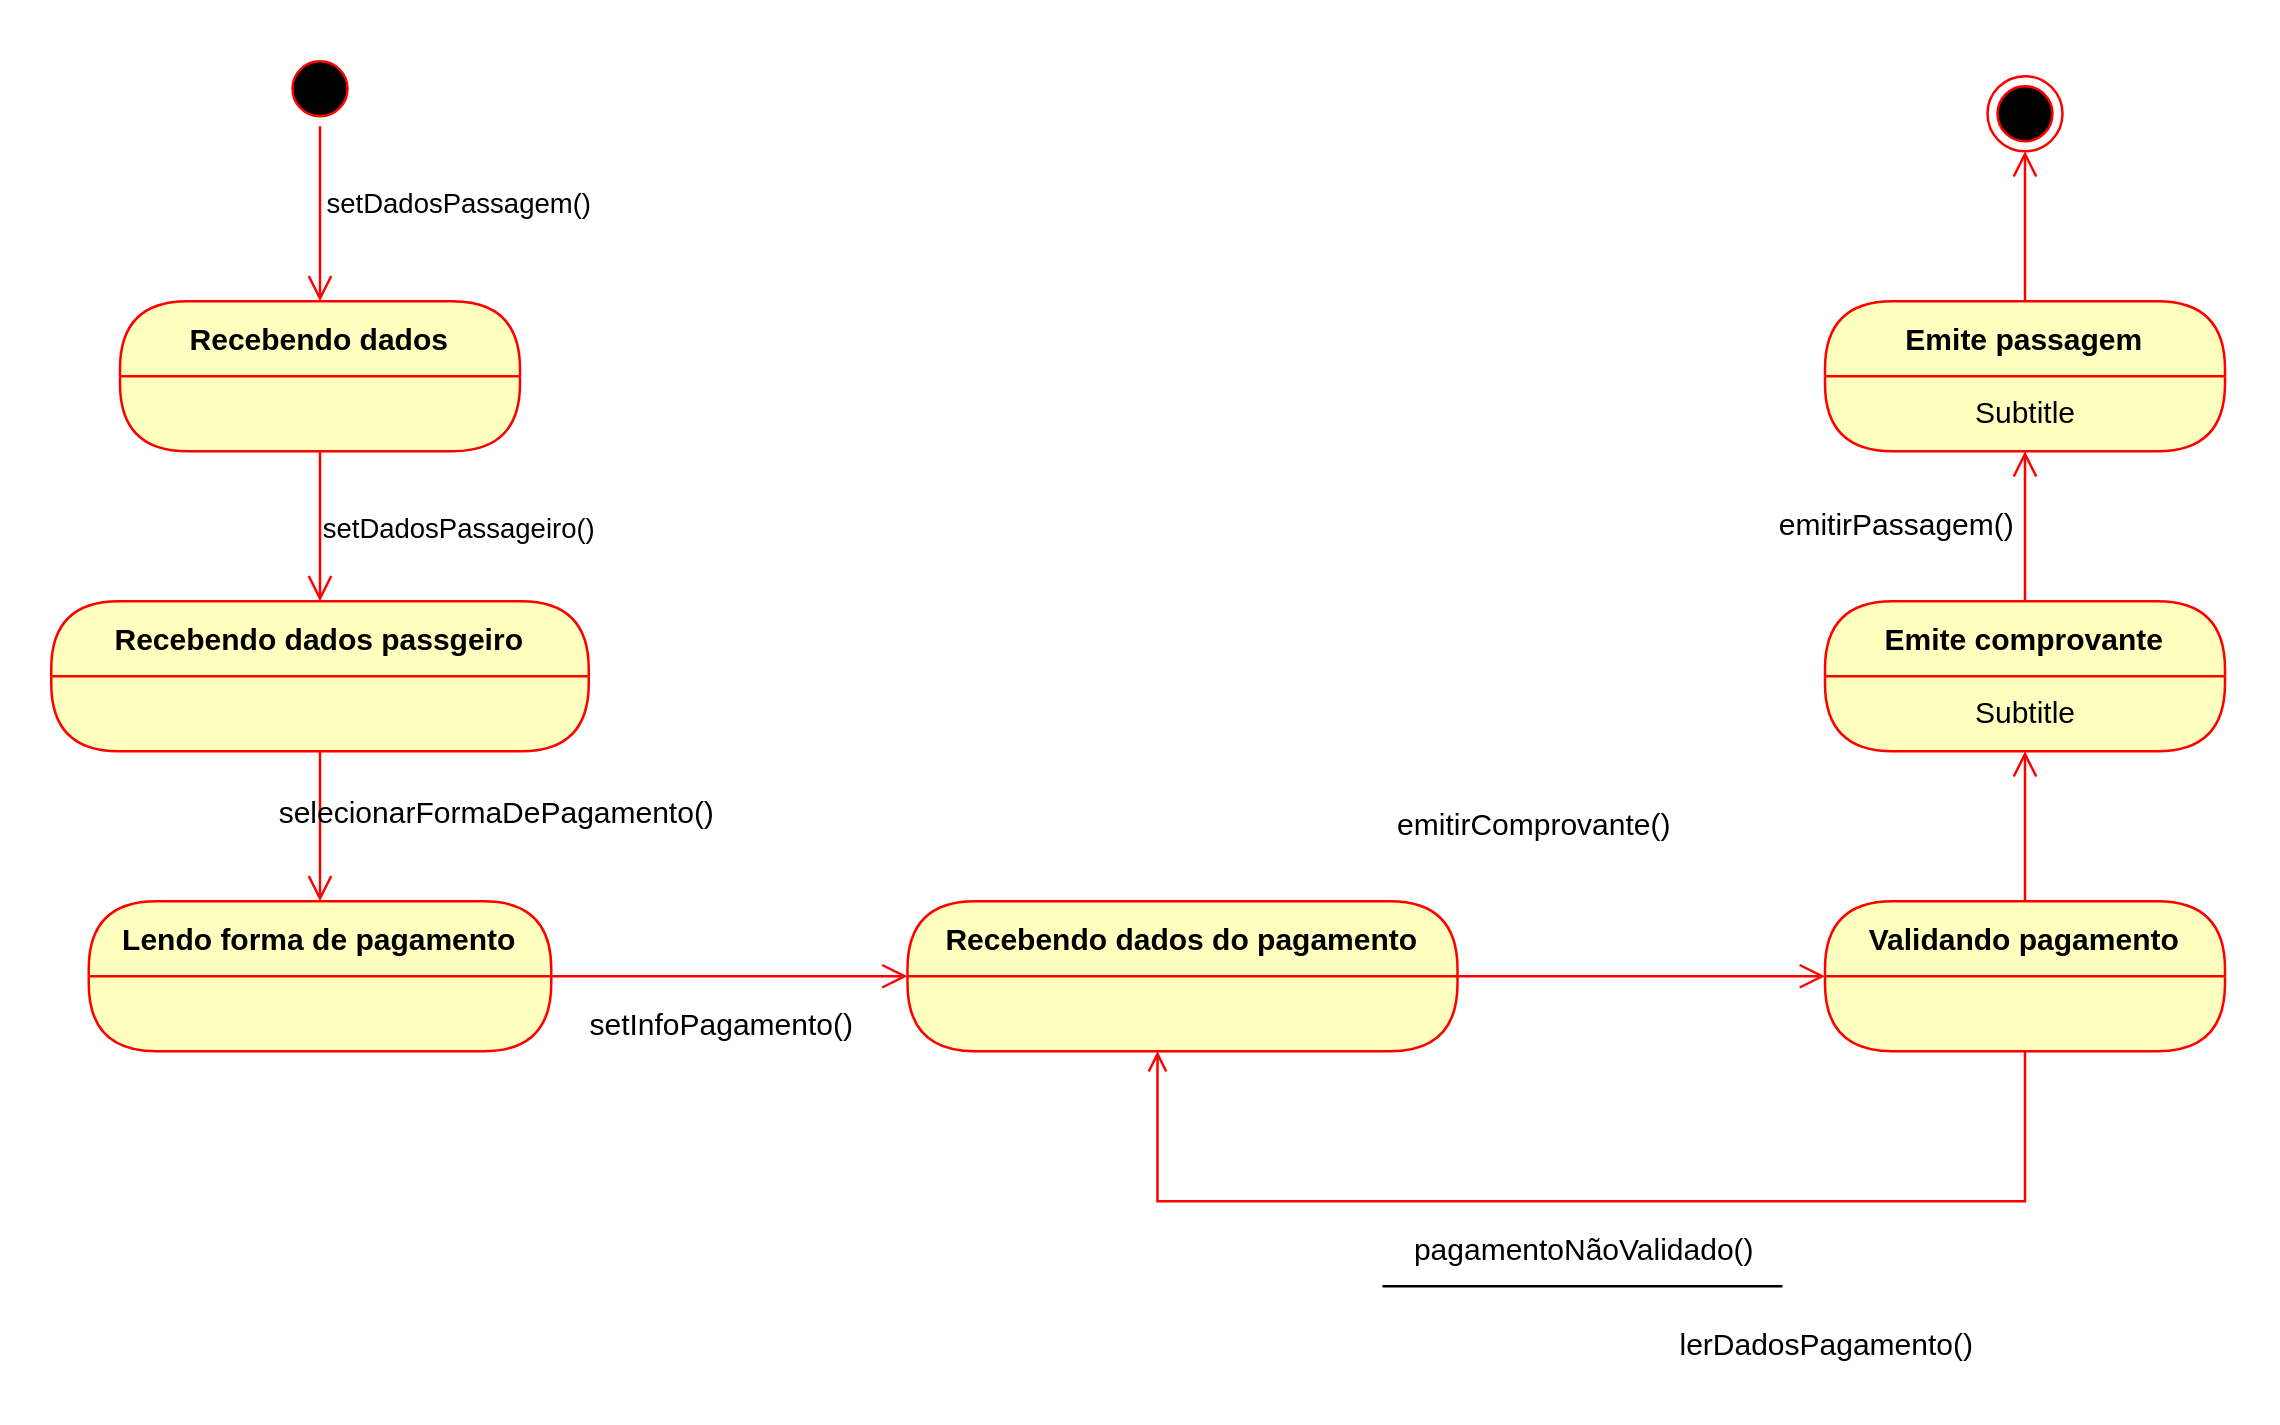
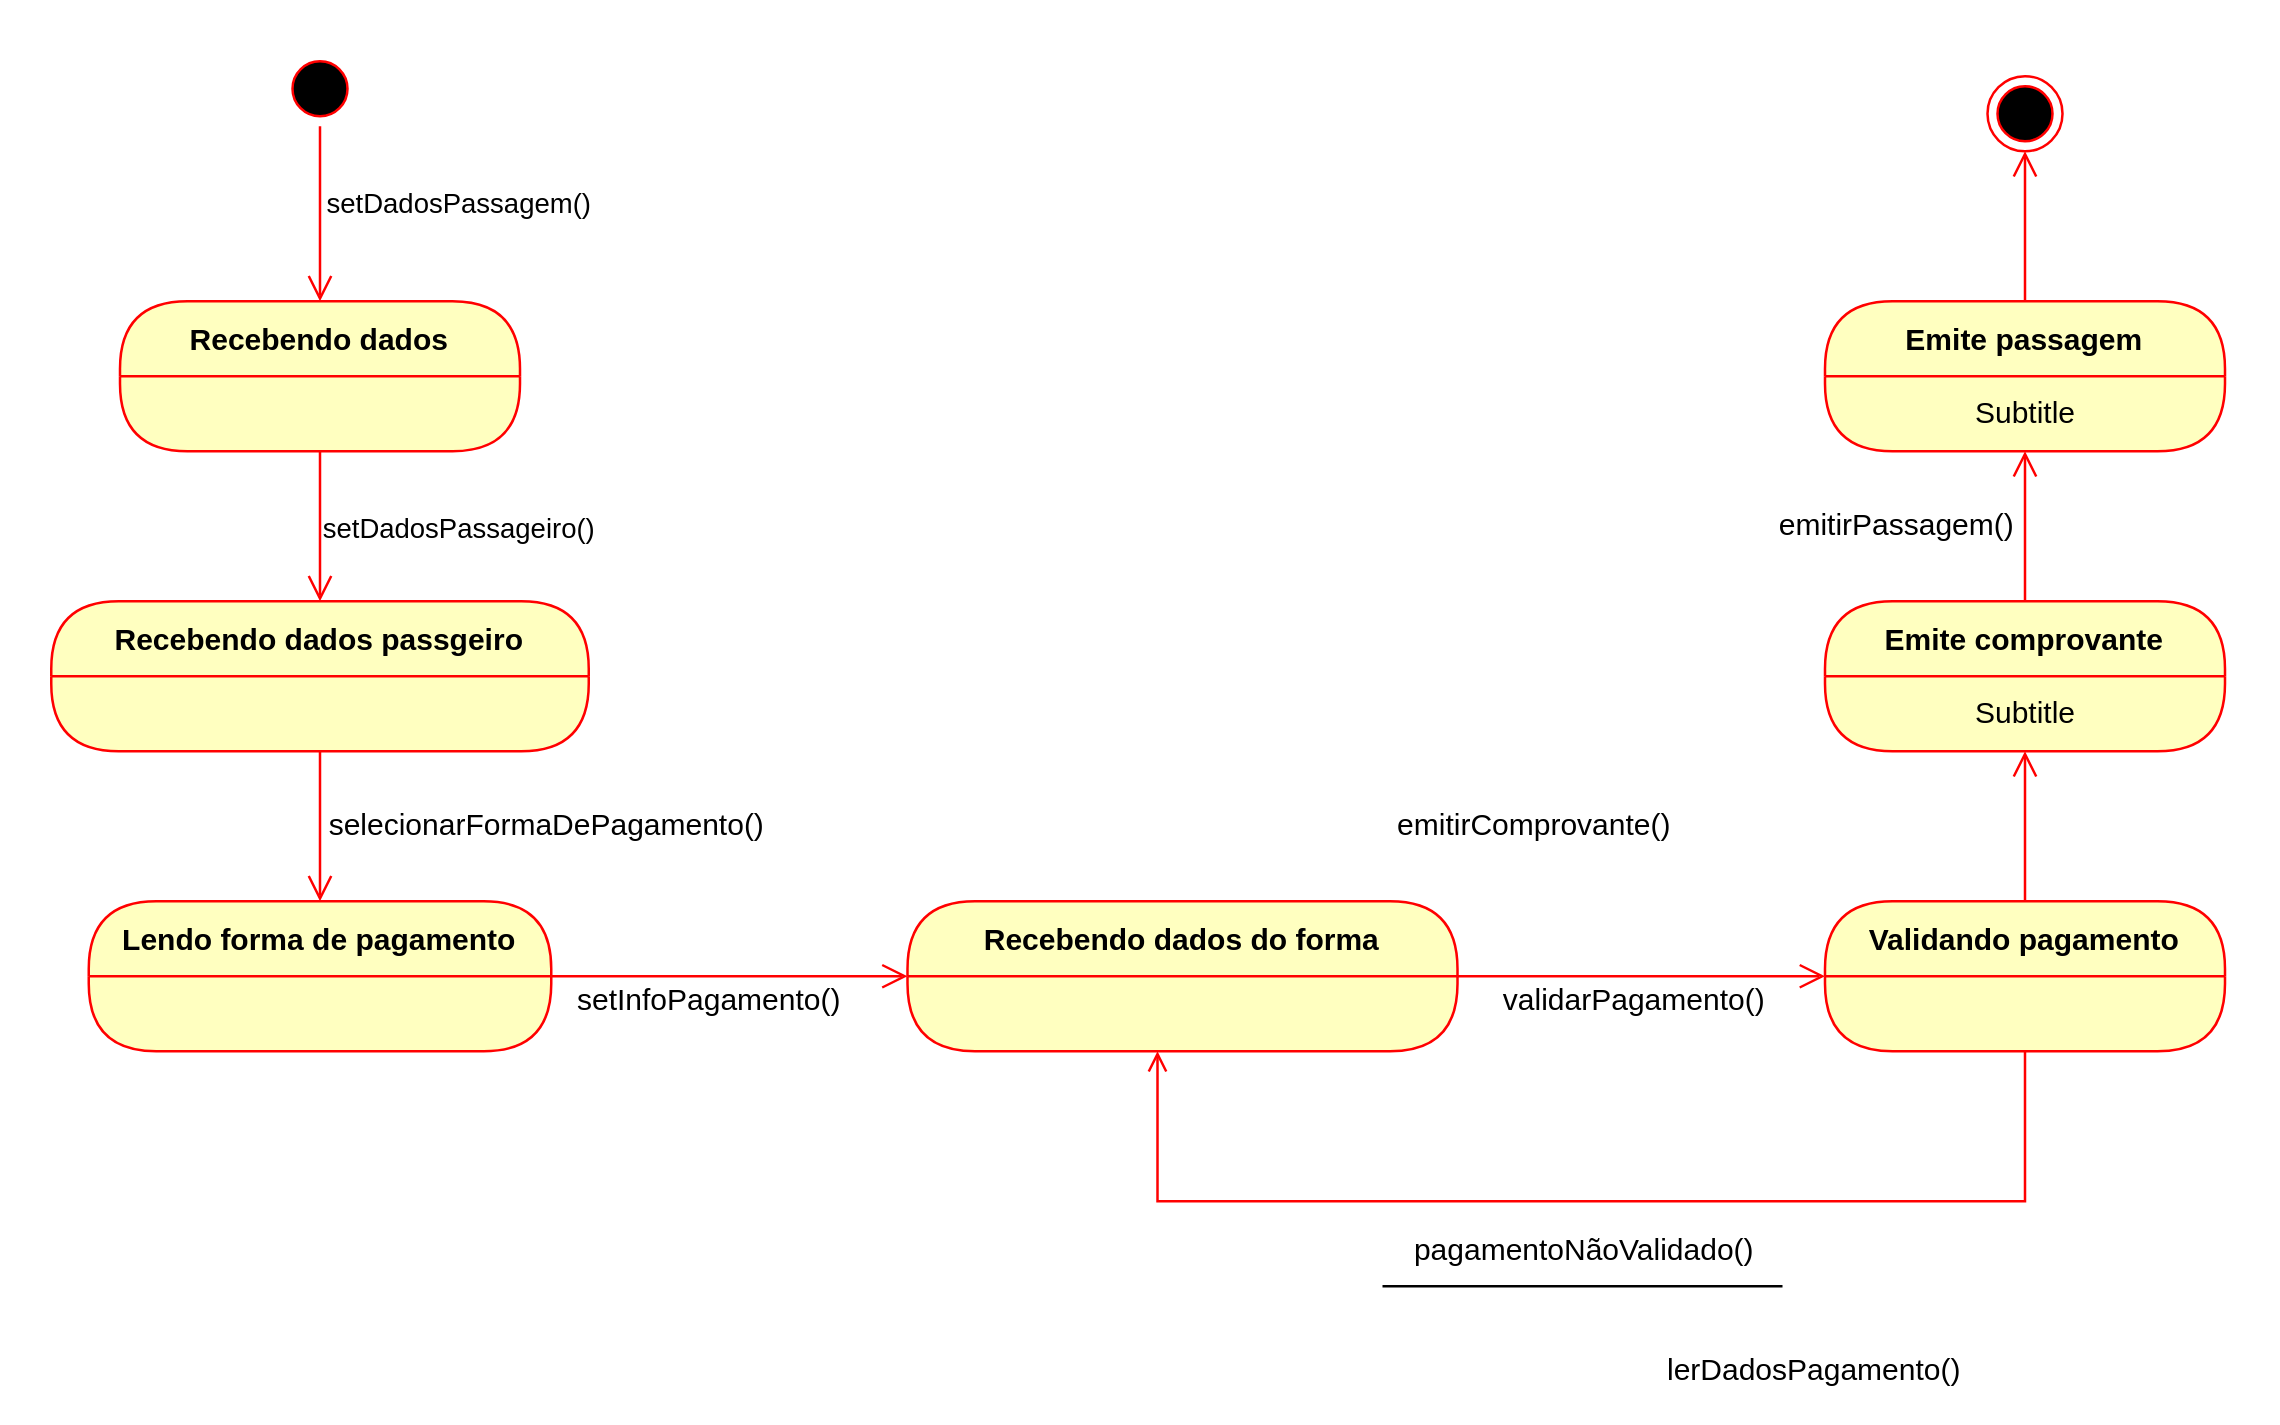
  <mxCell id="0" />
  <mxCell id="1" parent="0" />
  <mxCell id="2" value="" style="ellipse;html=1;shape=endState;fillColor=#000000;strokeColor=#FF0000;shadow=0;sketch=0;allowArrows=1;rotatable=1;deletable=1;noLabel=0;backgroundOutline=0;" vertex="1" parent="1"><mxGeometry x="794.5" y="30" width="30" height="30" as="geometry" /></mxCell>
  <mxCell id="3" value="" style="ellipse;html=1;shape=startState;fillColor=#000000;strokeColor=#ff0000;shadow=0;sketch=0;" vertex="1" parent="1"><mxGeometry x="112.5" y="20" width="30" height="30" as="geometry" /></mxCell>
  <mxCell id="4" value="setDadosPassagem()" style="edgeStyle=orthogonalEdgeStyle;html=1;verticalAlign=bottom;endArrow=open;endSize=8;strokeColor=#ff0000;rounded=0;" edge="1" parent="1"><mxGeometry x="0.143" y="55" relative="1" as="geometry"><mxPoint x="127.5" y="120" as="targetPoint" /><mxPoint x="127.5" y="50" as="sourcePoint" /><Array as="points"><mxPoint x="127.5" y="110" /></Array><mxPoint as="offset" /></mxGeometry></mxCell>
  <mxCell id="5" value="Recebendo dados" style="swimlane;fontStyle=1;align=center;verticalAlign=middle;childLayout=stackLayout;horizontal=1;startSize=30;horizontalStack=0;resizeParent=0;resizeLast=1;container=0;fontColor=#000000;collapsible=0;rounded=1;arcSize=30;strokeColor=#ff0000;fillColor=#ffffc0;swimlaneFillColor=#ffffc0;dropTarget=0;shadow=0;sketch=0;" vertex="1" parent="1"><mxGeometry x="47.5" y="120" width="160" height="60" as="geometry" /></mxCell>
  <mxCell id="6" value="setDadosPassageiro()" style="edgeStyle=orthogonalEdgeStyle;html=1;verticalAlign=bottom;endArrow=open;endSize=8;strokeColor=#ff0000;rounded=0;" edge="1" source="5" parent="1"><mxGeometry x="0.333" y="55" relative="1" as="geometry"><mxPoint x="127.5" y="240" as="targetPoint" /><mxPoint as="offset" /></mxGeometry></mxCell>
  <mxCell id="7" value="Recebendo dados passgeiro" style="swimlane;fontStyle=1;align=center;verticalAlign=middle;childLayout=stackLayout;horizontal=1;startSize=30;horizontalStack=0;resizeParent=0;resizeLast=1;container=0;fontColor=#000000;collapsible=0;rounded=1;arcSize=30;strokeColor=#ff0000;fillColor=#ffffc0;swimlaneFillColor=#ffffc0;dropTarget=0;shadow=0;sketch=0;" vertex="1" parent="1"><mxGeometry x="20" y="240" width="215" height="60" as="geometry" /></mxCell>
  <mxCell id="8" value="" style="edgeStyle=orthogonalEdgeStyle;html=1;verticalAlign=bottom;endArrow=open;endSize=8;strokeColor=#ff0000;rounded=0;" edge="1" source="7" parent="1"><mxGeometry relative="1" as="geometry"><mxPoint x="127.5" y="360" as="targetPoint" /></mxGeometry></mxCell>
- <mxCell id="9" value="selecionarFormaDePagamento()" style="text;html=1;align=center;verticalAlign=middle;resizable=0;points=[];autosize=1;strokeColor=none;fillColor=none;" vertex="1" parent="1"><mxGeometry x="102.5" y="315" width="190" height="20" as="geometry" /></mxCell>
+ <mxCell id="9" value="selecionarFormaDePagamento()" style="text;html=1;align=center;verticalAlign=middle;resizable=0;points=[];autosize=1;strokeColor=none;fillColor=none;" vertex="1" parent="1"><mxGeometry x="122.5" y="320" width="190" height="20" as="geometry" /></mxCell>
  <mxCell id="10" value="Lendo forma de pagamento" style="swimlane;fontStyle=1;align=center;verticalAlign=middle;childLayout=stackLayout;horizontal=1;startSize=30;horizontalStack=0;resizeParent=0;resizeLast=1;container=0;fontColor=#000000;collapsible=0;rounded=1;arcSize=30;strokeColor=#ff0000;fillColor=#ffffc0;swimlaneFillColor=#ffffc0;dropTarget=0;shadow=0;sketch=0;" vertex="1" parent="1"><mxGeometry x="35" y="360" width="185" height="60" as="geometry" /></mxCell>
  <mxCell id="11" value="" style="edgeStyle=orthogonalEdgeStyle;html=1;verticalAlign=bottom;endArrow=open;endSize=8;strokeColor=#ff0000;rounded=0;" edge="1" source="10" parent="1"><mxGeometry relative="1" as="geometry"><mxPoint x="362.5" y="390" as="targetPoint" /></mxGeometry></mxCell>
- <mxCell id="12" value="setInfoPagamento()" style="text;html=1;align=center;verticalAlign=middle;resizable=0;points=[];autosize=1;strokeColor=none;fillColor=none;" vertex="1" parent="1"><mxGeometry x="227.5" y="400" width="120" height="20" as="geometry" /></mxCell>
- <mxCell id="13" value="Recebendo dados do pagamento" style="swimlane;fontStyle=1;align=center;verticalAlign=middle;childLayout=stackLayout;horizontal=1;startSize=30;horizontalStack=0;resizeParent=0;resizeLast=1;container=0;fontColor=#000000;collapsible=0;rounded=1;arcSize=30;strokeColor=#ff0000;fillColor=#ffffc0;swimlaneFillColor=#ffffc0;dropTarget=0;shadow=0;sketch=0;" vertex="1" parent="1"><mxGeometry x="362.5" y="360" width="220" height="60" as="geometry" /></mxCell>
+ <mxCell id="12" value="setInfoPagamento()" style="text;html=1;align=center;verticalAlign=middle;resizable=0;points=[];autosize=1;strokeColor=none;fillColor=none;" vertex="1" parent="1"><mxGeometry x="222.5" y="390" width="120" height="20" as="geometry" /></mxCell>
+ <mxCell id="13" value="Recebendo dados do forma" style="swimlane;fontStyle=1;align=center;verticalAlign=middle;childLayout=stackLayout;horizontal=1;startSize=30;horizontalStack=0;resizeParent=0;resizeLast=1;container=0;fontColor=#000000;collapsible=0;rounded=1;arcSize=30;strokeColor=#ff0000;fillColor=#ffffc0;swimlaneFillColor=#ffffc0;dropTarget=0;shadow=0;sketch=0;" vertex="1" parent="1"><mxGeometry x="362.5" y="360" width="220" height="60" as="geometry" /></mxCell>
  <mxCell id="14" value="" style="edgeStyle=orthogonalEdgeStyle;html=1;verticalAlign=bottom;endArrow=open;endSize=8;strokeColor=#ff0000;rounded=0;entryX=0;entryY=0;entryDx=0;entryDy=0;" edge="1" source="13" parent="1"><mxGeometry relative="1" as="geometry"><mxPoint x="729.5" y="390" as="targetPoint" /><Array as="points"><mxPoint x="656.5" y="390" /><mxPoint x="656.5" y="390" /></Array></mxGeometry></mxCell>
  <mxCell id="15" value="" style="edgeStyle=orthogonalEdgeStyle;rounded=0;orthogonalLoop=1;jettySize=auto;html=1;strokeColor=#FF0000;endArrow=open;endFill=0;" edge="1" parent="1" source="16"><mxGeometry relative="1" as="geometry"><mxPoint x="462.5" y="420" as="targetPoint" /><Array as="points"><mxPoint x="809.5" y="480" /><mxPoint x="462.5" y="480" /></Array></mxGeometry></mxCell>
  <mxCell id="16" value="Validando pagamento" style="swimlane;fontStyle=1;align=center;verticalAlign=middle;childLayout=stackLayout;horizontal=1;startSize=30;horizontalStack=0;resizeParent=0;resizeLast=1;container=0;fontColor=#000000;collapsible=0;rounded=1;arcSize=30;strokeColor=#ff0000;fillColor=#ffffc0;swimlaneFillColor=#ffffc0;dropTarget=0;shadow=0;sketch=0;" vertex="1" parent="1"><mxGeometry x="729.5" y="360" width="160" height="60" as="geometry" /></mxCell>
  <mxCell id="17" value="" style="edgeStyle=orthogonalEdgeStyle;html=1;verticalAlign=bottom;endArrow=open;endSize=8;strokeColor=#ff0000;rounded=0;entryX=0.5;entryY=1;entryDx=0;entryDy=0;" edge="1" source="16" parent="1" target="23"><mxGeometry relative="1" as="geometry"><mxPoint x="809.5" y="310" as="targetPoint" /></mxGeometry></mxCell>
+ <mxCell id="18" value="validarPagamento()" style="text;html=1;align=center;verticalAlign=middle;resizable=0;points=[];autosize=1;strokeColor=none;fillColor=none;" vertex="1" parent="1"><mxGeometry x="592.5" y="390" width="120" height="20" as="geometry" /></mxCell>
  <mxCell id="19" value="pagamentoNãoValidado()" style="text;html=1;align=center;verticalAlign=middle;resizable=0;points=[];autosize=1;strokeColor=none;fillColor=none;" vertex="1" parent="1"><mxGeometry x="557.5" y="490" width="150" height="20" as="geometry" /></mxCell>
  <mxCell id="20" value="" style="line;strokeWidth=1;fillColor=none;align=left;verticalAlign=middle;spacingTop=-1;spacingLeft=3;spacingRight=3;rotatable=0;labelPosition=right;points=[];portConstraint=eastwest;shadow=0;sketch=0;" vertex="1" parent="1"><mxGeometry x="552.5" y="510" width="160" height="8" as="geometry" /></mxCell>
- <mxCell id="21" value="lerDadosPagamento()" style="text;html=1;align=center;verticalAlign=middle;resizable=0;points=[];autosize=1;strokeColor=none;fillColor=none;" vertex="1" parent="1"><mxGeometry x="665" y="528" width="130" height="20" as="geometry" /></mxCell>
+ <mxCell id="21" value="lerDadosPagamento()" style="text;html=1;align=center;verticalAlign=middle;resizable=0;points=[];autosize=1;strokeColor=none;fillColor=none;" vertex="1" parent="1"><mxGeometry x="660" y="538" width="130" height="20" as="geometry" /></mxCell>
  <mxCell id="22" value="Emite comprovante" style="swimlane;fontStyle=1;align=center;verticalAlign=middle;childLayout=stackLayout;horizontal=1;startSize=30;horizontalStack=0;resizeParent=0;resizeLast=1;container=0;fontColor=#000000;collapsible=0;rounded=1;arcSize=30;strokeColor=#ff0000;fillColor=#ffffc0;swimlaneFillColor=#ffffc0;dropTarget=0;shadow=0;sketch=0;" vertex="1" parent="1"><mxGeometry x="729.5" y="240" width="160" height="60" as="geometry" /></mxCell>
  <mxCell id="23" value="Subtitle" style="text;html=1;strokeColor=none;fillColor=none;align=center;verticalAlign=middle;spacingLeft=4;spacingRight=4;whiteSpace=wrap;overflow=hidden;rotatable=0;fontColor=#000000;shadow=0;sketch=0;" vertex="1" parent="22"><mxGeometry y="30" width="160" height="30" as="geometry" /></mxCell>
  <mxCell id="24" value="" style="edgeStyle=orthogonalEdgeStyle;html=1;verticalAlign=bottom;endArrow=open;endSize=8;strokeColor=#ff0000;rounded=0;entryX=0.5;entryY=1;entryDx=0;entryDy=0;" edge="1" source="22" parent="1" target="27"><mxGeometry relative="1" as="geometry"><mxPoint x="809.5" y="190" as="targetPoint" /></mxGeometry></mxCell>
  <mxCell id="25" value="emitirComprovante()" style="text;html=1;align=center;verticalAlign=middle;resizable=0;points=[];autosize=1;strokeColor=none;fillColor=none;" vertex="1" parent="1"><mxGeometry x="547.5" y="320" width="130" height="20" as="geometry" /></mxCell>
  <mxCell id="26" value="Emite passagem" style="swimlane;fontStyle=1;align=center;verticalAlign=middle;childLayout=stackLayout;horizontal=1;startSize=30;horizontalStack=0;resizeParent=0;resizeLast=1;container=0;fontColor=#000000;collapsible=0;rounded=1;arcSize=30;strokeColor=#ff0000;fillColor=#ffffc0;swimlaneFillColor=#ffffc0;dropTarget=0;shadow=0;sketch=0;" vertex="1" parent="1"><mxGeometry x="729.5" y="120" width="160" height="60" as="geometry" /></mxCell>
  <mxCell id="27" value="Subtitle" style="text;html=1;strokeColor=none;fillColor=none;align=center;verticalAlign=middle;spacingLeft=4;spacingRight=4;whiteSpace=wrap;overflow=hidden;rotatable=0;fontColor=#000000;shadow=0;sketch=0;" vertex="1" parent="26"><mxGeometry y="30" width="160" height="30" as="geometry" /></mxCell>
  <mxCell id="28" value="" style="edgeStyle=orthogonalEdgeStyle;html=1;verticalAlign=bottom;endArrow=open;endSize=8;strokeColor=#ff0000;rounded=0;entryX=0.5;entryY=1;entryDx=0;entryDy=0;" edge="1" source="26" parent="1" target="2"><mxGeometry relative="1" as="geometry"><mxPoint x="809.5" y="70" as="targetPoint" /></mxGeometry></mxCell>
  <mxCell id="29" value="emitirPassagem()" style="text;html=1;align=center;verticalAlign=middle;resizable=0;points=[];autosize=1;strokeColor=none;fillColor=none;" vertex="1" parent="1"><mxGeometry x="702.5" y="200" width="110" height="20" as="geometry" /></mxCell>
